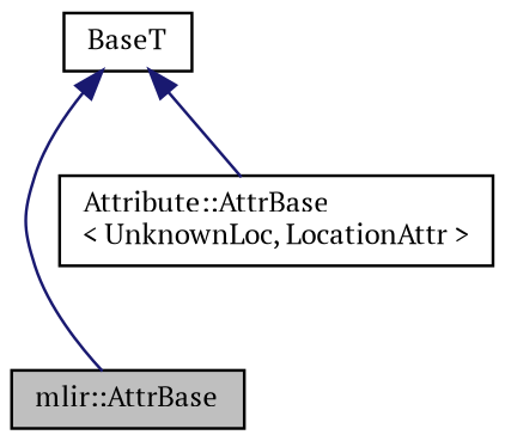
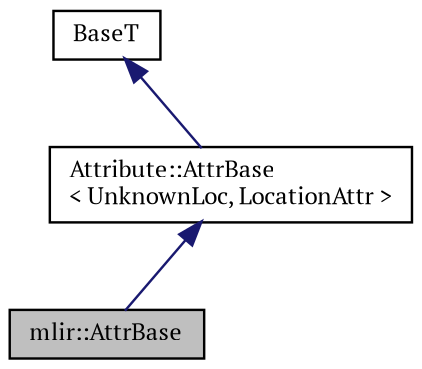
  digraph {
    fontname="PT Serif"
    node [color=black fontname="PT Serif" fontsize=10 shape=record]
    edge [color=midnightblue dir=back fontname="PT Serif" fontsize=10 labelfontname=Helvetica labelfontsize=10 style=solid]
    n1 [fillcolor=grey75 fontcolor=black height=0.2 label="mlir::AttrBase" style=filled width=0.4]
    n2 [height=0.2 label="Attribute::AttrBase\l\< UnknownLoc, LocationAttr \>" width=0.4]
    n3 [height=0.2 label=BaseT width=0.4]
-   n3 -> n1
+   n2 -> n1
    n3 -> n2
  }
